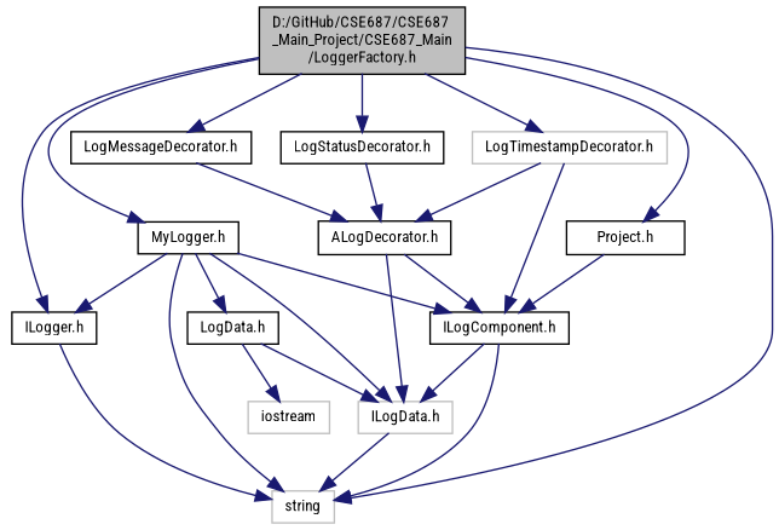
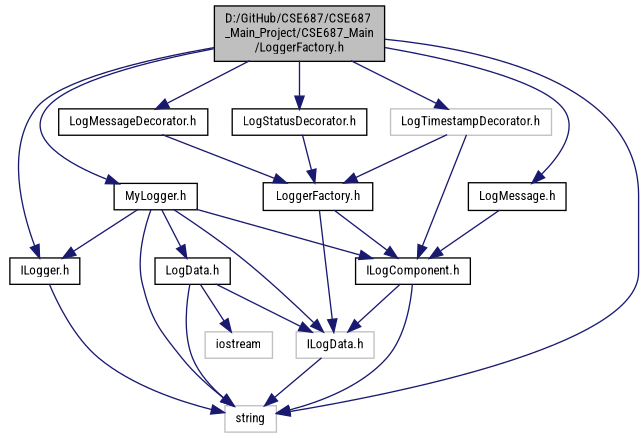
  digraph {
    fontname="Roboto Condensed"
    node [color=black fillcolor=white fontname="Roboto Condensed" fontsize=10 shape=record style=filled]
    edge [color=midnightblue fontname="Roboto Condensed" fontsize=10 labelfontname=Helvetica labelfontsize=10 style=solid]
    n1 [fillcolor=grey75 fontcolor=black height=0.2 label="D:/GitHub/CSE687/CSE687\l_Main_Project/CSE687_Main\l/LoggerFactory.h" width=0.4]
    n2 [color=grey75 height=0.2 label=string width=0.4]
-   n3 [height=0.2 label="Project.h" width=0.4]
+   n3 [height=0.2 label="LogMessage.h" width=0.4]
    n4 [height=0.2 label="LogMessageDecorator.h" width=0.4]
    n5 [height=0.2 label="LogStatusDecorator.h" width=0.4]
    n6 [color=grey75 height=0.2 label="LogTimestampDecorator.h" width=0.4]
    n7 [height=0.2 label="ILogger.h" width=0.4]
    n8 [height=0.2 label="MyLogger.h" width=0.4]
    n9 [height=0.2 label="ILogComponent.h" width=0.4]
-   n10 [height=0.2 label="ALogDecorator.h" width=0.4]
+   n10 [height=0.2 label="LoggerFactory.h" width=0.4]
    n11 [color=grey75 height=0.2 label="ILogData.h" width=0.4]
    n12 [height=0.2 label="LogData.h" width=0.4]
    n13 [color=grey75 height=0.2 label=iostream width=0.4]
    n1 -> n2
    n1 -> n3
    n1 -> n4
    n1 -> n5
    n1 -> n6
    n1 -> n7
    n1 -> n8
    n3 -> n9
    n4 -> n10
    n5 -> n10
    n6 -> n9
    n6 -> n10
    n7 -> n2
    n8 -> n2
    n8 -> n7
    n8 -> n9
    n8 -> n11
    n8 -> n12
    n9 -> n2
    n9 -> n11
    n10 -> n9
    n10 -> n11
    n11 -> n2
+   n12 -> n2
    n12 -> n11
    n12 -> n13
  }
